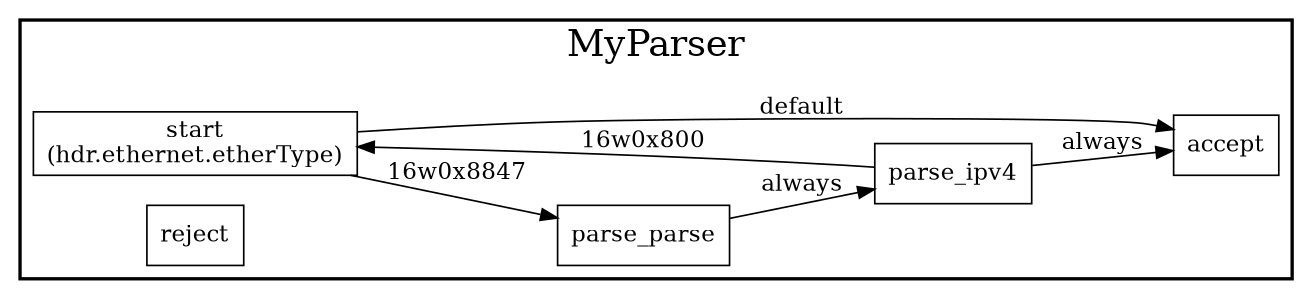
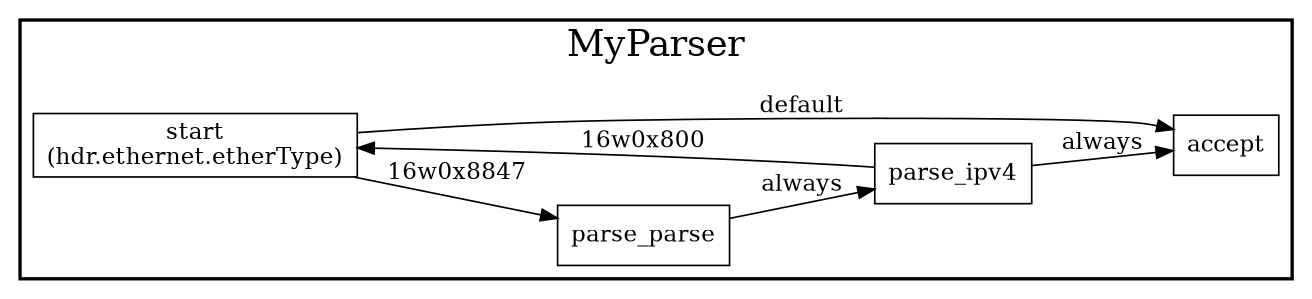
  digraph {
    rankdir=LR
    node [shape=rectangle style=solid]
    n1 [label="start\n(hdr.ethernet.etherType)"]
    n2 [label=parse_parse]
    n3 [label=parse_ipv4]
    n4 [label=accept]
-   n5 [label=reject]
    subgraph cluster_1 {
      fontsize="22pt"
      label=MyParser
      style=bold
      n1
      n2
      n3
      n4
-     n5
    }
    n1 -> n2 [label="16w0x8847"]
    n1 -> n4 [label=default]
    n2 -> n3 [label=always]
    n3 -> n1 [label="16w0x800"]
    n3 -> n4 [label=always]
  }
